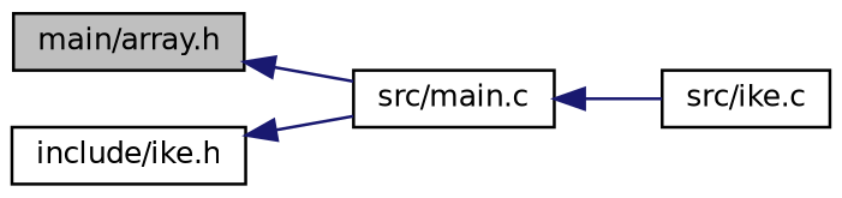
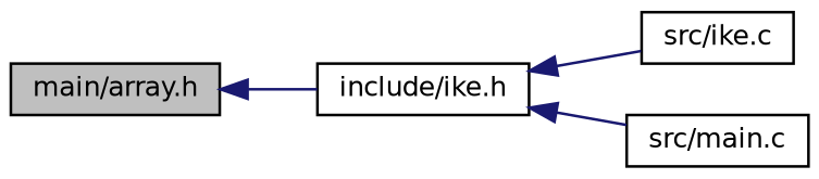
  digraph {
    rankdir=LR
    node [color=black fillcolor=white fontname=Helvetica fontsize=10 shape=record style=filled]
    edge [color=midnightblue dir=back fontname=Helvetica fontsize=10 labelfontname=Helvetica labelfontsize=10 style=solid]
    n1 [fillcolor=grey75 fontcolor=black height=0.2 label="main/array.h" width=0.4]
    n2 [height=0.2 label="include/ike.h" width=0.4]
    n3 [height=0.2 label="src/ike.c" width=0.4]
    n4 [height=0.2 label="src/main.c" width=0.4]
-   n1 -> n4
-   n4 -> n3
+   n1 -> n2
+   n2 -> n3
    n2 -> n4
  }
